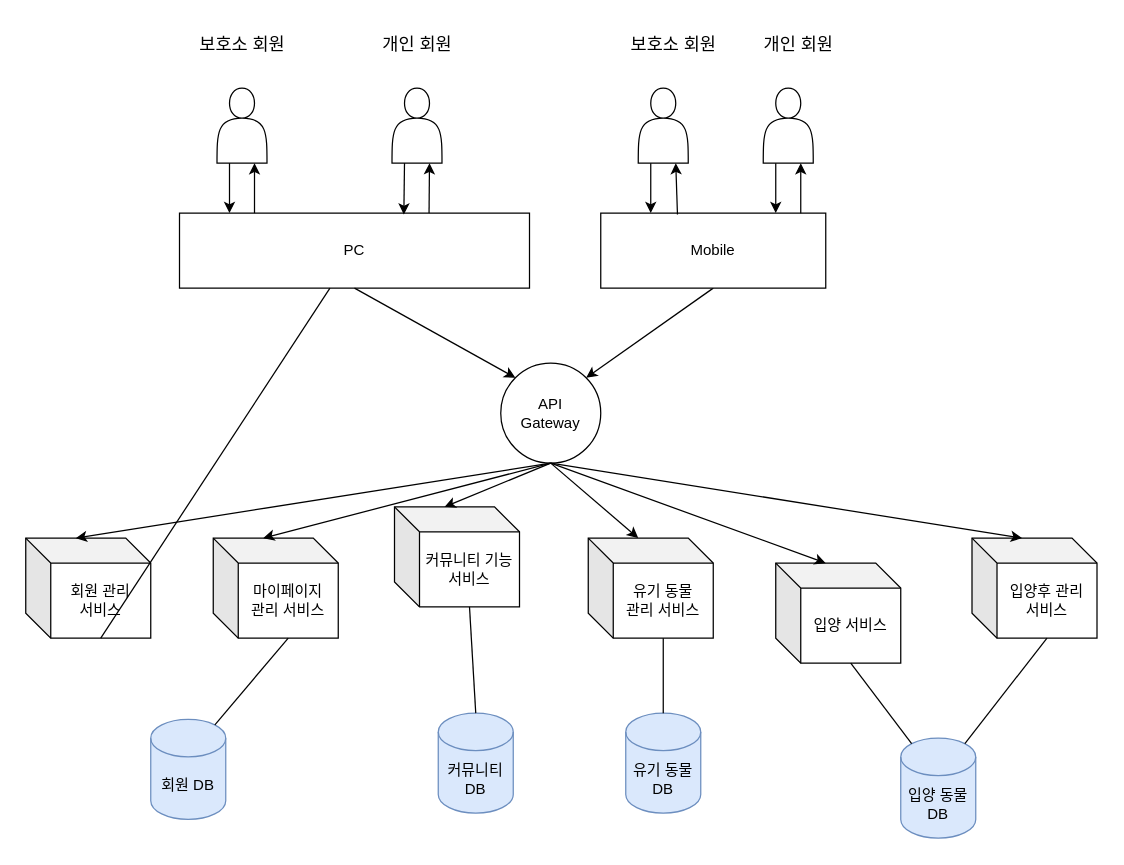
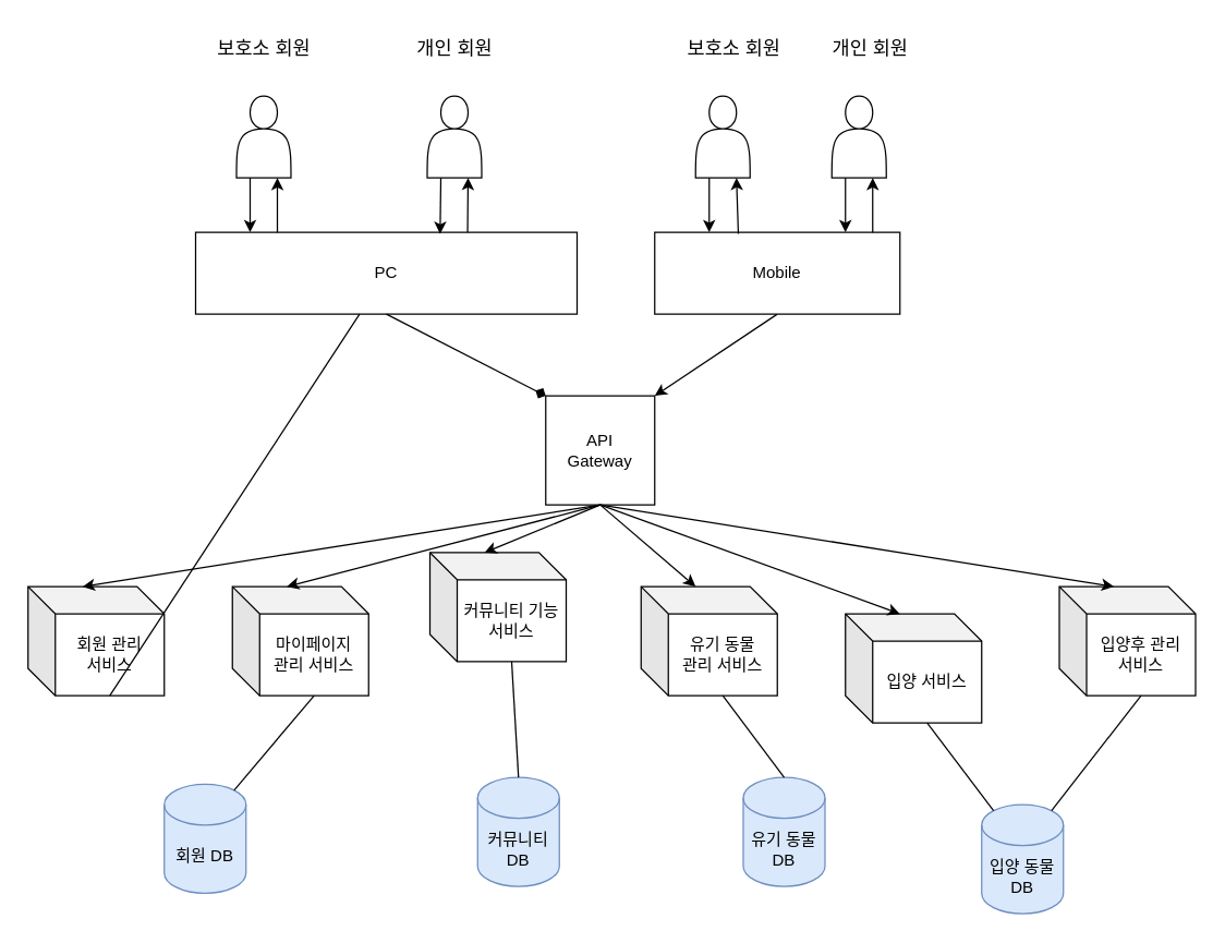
  <mxCell id="0" />
  <mxCell id="1" parent="0" />
  <mxCell id="2" value="" style="shape=actor;whiteSpace=wrap;html=1;" vertex="1" parent="1"><mxGeometry x="173" y="70" width="40" height="60" as="geometry" /></mxCell>
  <mxCell id="3" value="" style="shape=actor;whiteSpace=wrap;html=1;" vertex="1" parent="1"><mxGeometry x="313" y="70" width="40" height="60" as="geometry" /></mxCell>
  <mxCell id="4" value="" style="shape=actor;whiteSpace=wrap;html=1;" vertex="1" parent="1"><mxGeometry x="510" y="70" width="40" height="60" as="geometry" /></mxCell>
- <mxCell id="5" value="API&lt;br&gt;Gateway" style="ellipse;whiteSpace=wrap;html=1;aspect=fixed;" vertex="1" parent="1"><mxGeometry x="400" y="290" width="80" height="80" as="geometry" /></mxCell>
+ <mxCell id="5" value="API&lt;br&gt;Gateway" style="whiteSpace=wrap;html=1;aspect=fixed;rounded=0;" vertex="1" parent="1"><mxGeometry x="400" y="290" width="80" height="80" as="geometry" /></mxCell>
  <mxCell id="6" value="PC" style="rounded=0;whiteSpace=wrap;html=1;" vertex="1" parent="1"><mxGeometry x="143" y="170" width="280" height="60" as="geometry" /></mxCell>
  <mxCell id="7" value="" style="endArrow=classic;html=1;rounded=0;entryX=1;entryY=0;entryDx=0;entryDy=0;exitX=0.5;exitY=1;exitDx=0;exitDy=0;" edge="1" parent="1" source="8" target="5"><mxGeometry width="50" height="50" relative="1" as="geometry"><mxPoint x="423" y="400" as="sourcePoint" /><mxPoint x="473" y="350" as="targetPoint" /><Array as="points" /></mxGeometry></mxCell>
  <mxCell id="8" value="Mobile" style="rounded=0;whiteSpace=wrap;html=1;" vertex="1" parent="1"><mxGeometry x="480" y="170" width="180" height="60" as="geometry" /></mxCell>
  <mxCell id="9" value="" style="shape=actor;whiteSpace=wrap;html=1;" vertex="1" parent="1"><mxGeometry x="610" y="70" width="40" height="60" as="geometry" /></mxCell>
  <mxCell id="10" value="회원 관리&lt;br&gt;서비스" style="shape=cube;whiteSpace=wrap;html=1;boundedLbl=1;backgroundOutline=1;darkOpacity=0.05;darkOpacity2=0.1;" vertex="1" parent="1"><mxGeometry x="20" y="430" width="100" height="80" as="geometry" /></mxCell>
  <mxCell id="11" value="유기 동물&lt;br&gt;관리 서비스" style="shape=cube;whiteSpace=wrap;html=1;boundedLbl=1;backgroundOutline=1;darkOpacity=0.05;darkOpacity2=0.1;" vertex="1" parent="1"><mxGeometry x="470" y="430" width="100" height="80" as="geometry" /></mxCell>
  <mxCell id="12" value="입양 서비스" style="shape=cube;whiteSpace=wrap;html=1;boundedLbl=1;backgroundOutline=1;darkOpacity=0.05;darkOpacity2=0.1;" vertex="1" parent="1"><mxGeometry x="620" y="450" width="100" height="80" as="geometry" /></mxCell>
  <mxCell id="13" value="마이페이지&lt;br&gt;관리 서비스" style="shape=cube;whiteSpace=wrap;html=1;boundedLbl=1;backgroundOutline=1;darkOpacity=0.05;darkOpacity2=0.1;" vertex="1" parent="1"><mxGeometry x="170" y="430" width="100" height="80" as="geometry" /></mxCell>
  <mxCell id="14" value="커뮤니티 기능&lt;br&gt;서비스" style="shape=cube;whiteSpace=wrap;html=1;boundedLbl=1;backgroundOutline=1;darkOpacity=0.05;darkOpacity2=0.1;" vertex="1" parent="1"><mxGeometry x="315" y="405" width="100" height="80" as="geometry" /></mxCell>
  <mxCell id="15" value="입양후 관리&lt;br&gt;서비스" style="shape=cube;whiteSpace=wrap;html=1;boundedLbl=1;backgroundOutline=1;darkOpacity=0.05;darkOpacity2=0.1;" vertex="1" parent="1"><mxGeometry x="777" y="430" width="100" height="80" as="geometry" /></mxCell>
  <mxCell id="16" value="회원 DB" style="shape=cylinder3;whiteSpace=wrap;html=1;boundedLbl=1;backgroundOutline=1;size=15;fillColor=#dae8fc;strokeColor=#6c8ebf;" vertex="1" parent="1"><mxGeometry x="120" y="575" width="60" height="80" as="geometry" /></mxCell>
  <mxCell id="17" value="커뮤니티&lt;br&gt;DB" style="shape=cylinder3;whiteSpace=wrap;html=1;boundedLbl=1;backgroundOutline=1;size=15;fillColor=#dae8fc;strokeColor=#6c8ebf;" vertex="1" parent="1"><mxGeometry x="350" y="570" width="60" height="80" as="geometry" /></mxCell>
- <mxCell id="18" value="유기 동물&lt;br&gt;DB" style="shape=cylinder3;whiteSpace=wrap;html=1;boundedLbl=1;backgroundOutline=1;size=15;fillColor=#dae8fc;strokeColor=#6c8ebf;" vertex="1" parent="1"><mxGeometry x="500" y="570" width="60" height="80" as="geometry" /></mxCell>
+ <mxCell id="18" value="유기 동물&lt;br&gt;DB" style="shape=cylinder3;whiteSpace=wrap;html=1;boundedLbl=1;backgroundOutline=1;size=15;fillColor=#dae8fc;strokeColor=#6c8ebf;" vertex="1" parent="1"><mxGeometry x="545" y="570" width="60" height="80" as="geometry" /></mxCell>
  <mxCell id="19" value="입양 동물&lt;br&gt;DB" style="shape=cylinder3;whiteSpace=wrap;html=1;boundedLbl=1;backgroundOutline=1;size=15;fillColor=#dae8fc;strokeColor=#6c8ebf;" vertex="1" parent="1"><mxGeometry x="720" y="590" width="60" height="80" as="geometry" /></mxCell>
  <mxCell id="20" value="" style="endArrow=none;html=1;rounded=0;exitX=0;exitY=0;exitDx=60;exitDy=80;exitPerimeter=0;" edge="1" parent="1" source="10" target="6"><mxGeometry width="50" height="50" relative="1" as="geometry"><mxPoint x="390" y="390" as="sourcePoint" /><mxPoint x="440" y="340" as="targetPoint" /></mxGeometry></mxCell>
  <mxCell id="21" value="" style="endArrow=none;html=1;rounded=0;exitX=0;exitY=0;exitDx=60;exitDy=80;exitPerimeter=0;entryX=0.855;entryY=0;entryDx=0;entryDy=4.35;entryPerimeter=0;" edge="1" parent="1" source="13" target="16"><mxGeometry width="50" height="50" relative="1" as="geometry"><mxPoint x="390" y="390" as="sourcePoint" /><mxPoint x="440" y="340" as="targetPoint" /></mxGeometry></mxCell>
  <mxCell id="22" value="" style="endArrow=none;html=1;rounded=0;entryX=0;entryY=0;entryDx=60;entryDy=80;entryPerimeter=0;exitX=0.5;exitY=0;exitDx=0;exitDy=0;exitPerimeter=0;" edge="1" parent="1" source="17" target="14"><mxGeometry width="50" height="50" relative="1" as="geometry"><mxPoint x="390" y="390" as="sourcePoint" /><mxPoint x="440" y="340" as="targetPoint" /></mxGeometry></mxCell>
  <mxCell id="23" value="" style="endArrow=none;html=1;rounded=0;entryX=0;entryY=0;entryDx=60;entryDy=80;entryPerimeter=0;exitX=0.5;exitY=0;exitDx=0;exitDy=0;exitPerimeter=0;" edge="1" parent="1" source="18" target="11"><mxGeometry width="50" height="50" relative="1" as="geometry"><mxPoint x="390" y="390" as="sourcePoint" /><mxPoint x="440" y="340" as="targetPoint" /></mxGeometry></mxCell>
  <mxCell id="24" value="" style="endArrow=none;html=1;rounded=0;entryX=0;entryY=0;entryDx=60;entryDy=80;entryPerimeter=0;exitX=0.145;exitY=0;exitDx=0;exitDy=4.35;exitPerimeter=0;" edge="1" parent="1" source="19" target="12"><mxGeometry width="50" height="50" relative="1" as="geometry"><mxPoint x="390" y="390" as="sourcePoint" /><mxPoint x="440" y="340" as="targetPoint" /></mxGeometry></mxCell>
  <mxCell id="25" value="" style="endArrow=none;html=1;rounded=0;entryX=0;entryY=0;entryDx=60;entryDy=80;entryPerimeter=0;exitX=0.855;exitY=0;exitDx=0;exitDy=4.35;exitPerimeter=0;" edge="1" parent="1" source="19" target="15"><mxGeometry width="50" height="50" relative="1" as="geometry"><mxPoint x="390" y="390" as="sourcePoint" /><mxPoint x="440" y="340" as="targetPoint" /></mxGeometry></mxCell>
  <mxCell id="26" value="" style="endArrow=classic;html=1;rounded=0;entryX=0;entryY=0;entryDx=40;entryDy=0;entryPerimeter=0;exitX=0.5;exitY=1;exitDx=0;exitDy=0;" edge="1" parent="1" source="5" target="10"><mxGeometry width="50" height="50" relative="1" as="geometry"><mxPoint x="510" y="430" as="sourcePoint" /><mxPoint x="560" y="380" as="targetPoint" /></mxGeometry></mxCell>
  <mxCell id="27" value="" style="endArrow=classic;html=1;rounded=0;entryX=0;entryY=0;entryDx=40;entryDy=0;entryPerimeter=0;exitX=0.5;exitY=1;exitDx=0;exitDy=0;" edge="1" parent="1" source="5" target="13"><mxGeometry width="50" height="50" relative="1" as="geometry"><mxPoint x="510" y="430" as="sourcePoint" /><mxPoint x="560" y="380" as="targetPoint" /></mxGeometry></mxCell>
  <mxCell id="28" value="" style="endArrow=classic;html=1;rounded=0;exitX=0.5;exitY=1;exitDx=0;exitDy=0;entryX=0;entryY=0;entryDx=40;entryDy=0;entryPerimeter=0;" edge="1" parent="1" source="5" target="14"><mxGeometry width="50" height="50" relative="1" as="geometry"><mxPoint x="510" y="430" as="sourcePoint" /><mxPoint x="560" y="380" as="targetPoint" /></mxGeometry></mxCell>
  <mxCell id="29" value="" style="endArrow=classic;html=1;rounded=0;exitX=0.5;exitY=1;exitDx=0;exitDy=0;entryX=0;entryY=0;entryDx=40;entryDy=0;entryPerimeter=0;" edge="1" parent="1" source="5" target="11"><mxGeometry width="50" height="50" relative="1" as="geometry"><mxPoint x="510" y="430" as="sourcePoint" /><mxPoint x="560" y="380" as="targetPoint" /></mxGeometry></mxCell>
  <mxCell id="30" value="" style="endArrow=classic;html=1;rounded=0;entryX=0;entryY=0;entryDx=40;entryDy=0;entryPerimeter=0;exitX=0.5;exitY=1;exitDx=0;exitDy=0;" edge="1" parent="1" source="5" target="12"><mxGeometry width="50" height="50" relative="1" as="geometry"><mxPoint x="510" y="430" as="sourcePoint" /><mxPoint x="560" y="380" as="targetPoint" /></mxGeometry></mxCell>
  <mxCell id="31" value="" style="endArrow=classic;html=1;rounded=0;entryX=0;entryY=0;entryDx=40;entryDy=0;entryPerimeter=0;exitX=0.5;exitY=1;exitDx=0;exitDy=0;" edge="1" parent="1" source="5" target="15"><mxGeometry width="50" height="50" relative="1" as="geometry"><mxPoint x="510" y="430" as="sourcePoint" /><mxPoint x="560" y="380" as="targetPoint" /></mxGeometry></mxCell>
- <mxCell id="32" value="" style="endArrow=classic;html=1;rounded=0;entryX=0;entryY=0;entryDx=0;entryDy=0;exitX=0.5;exitY=1;exitDx=0;exitDy=0;" edge="1" parent="1" source="6" target="5"><mxGeometry width="50" height="50" relative="1" as="geometry"><mxPoint x="420" y="430" as="sourcePoint" /><mxPoint x="470" y="380" as="targetPoint" /></mxGeometry></mxCell>
+ <mxCell id="32" value="" style="endArrow=diamond;html=1;rounded=0;entryX=0;entryY=0;entryDx=0;entryDy=0;exitX=0.5;exitY=1;exitDx=0;exitDy=0;" edge="1" parent="1" source="6" target="5"><mxGeometry width="50" height="50" relative="1" as="geometry"><mxPoint x="420" y="430" as="sourcePoint" /><mxPoint x="470" y="380" as="targetPoint" /></mxGeometry></mxCell>
  <mxCell id="33" value="" style="endArrow=classic;html=1;rounded=0;" edge="1" parent="1"><mxGeometry width="50" height="50" relative="1" as="geometry"><mxPoint x="183" y="130" as="sourcePoint" /><mxPoint x="183" y="170" as="targetPoint" /></mxGeometry></mxCell>
  <mxCell id="34" value="" style="endArrow=classic;html=1;rounded=0;exitX=0.25;exitY=1;exitDx=0;exitDy=0;entryX=0.641;entryY=0.019;entryDx=0;entryDy=0;entryPerimeter=0;" edge="1" parent="1" source="3" target="6"><mxGeometry width="50" height="50" relative="1" as="geometry"><mxPoint x="193" y="140" as="sourcePoint" /><mxPoint x="330" y="170" as="targetPoint" /></mxGeometry></mxCell>
  <mxCell id="35" value="" style="endArrow=classic;html=1;rounded=0;exitX=0.25;exitY=1;exitDx=0;exitDy=0;" edge="1" parent="1" source="4"><mxGeometry width="50" height="50" relative="1" as="geometry"><mxPoint x="213" y="160" as="sourcePoint" /><mxPoint x="520" y="170" as="targetPoint" /></mxGeometry></mxCell>
  <mxCell id="36" value="" style="endArrow=classic;html=1;rounded=0;exitX=0.25;exitY=1;exitDx=0;exitDy=0;" edge="1" parent="1" source="9"><mxGeometry width="50" height="50" relative="1" as="geometry"><mxPoint x="223" y="170" as="sourcePoint" /><mxPoint x="620" y="170" as="targetPoint" /></mxGeometry></mxCell>
  <mxCell id="37" value="" style="endArrow=classic;html=1;rounded=0;entryX=0.75;entryY=1;entryDx=0;entryDy=0;" edge="1" parent="1" target="2"><mxGeometry width="50" height="50" relative="1" as="geometry"><mxPoint x="203" y="170" as="sourcePoint" /><mxPoint x="350" y="210" as="targetPoint" /></mxGeometry></mxCell>
  <mxCell id="38" value="" style="endArrow=classic;html=1;rounded=0;entryX=0.75;entryY=1;entryDx=0;entryDy=0;exitX=0.713;exitY=0;exitDx=0;exitDy=0;exitPerimeter=0;" edge="1" parent="1" source="6" target="3"><mxGeometry width="50" height="50" relative="1" as="geometry"><mxPoint x="213" y="180" as="sourcePoint" /><mxPoint x="213" y="140" as="targetPoint" /></mxGeometry></mxCell>
  <mxCell id="39" value="" style="endArrow=classic;html=1;rounded=0;entryX=0.75;entryY=1;entryDx=0;entryDy=0;exitX=0.341;exitY=0.019;exitDx=0;exitDy=0;exitPerimeter=0;" edge="1" parent="1" source="8" target="4"><mxGeometry width="50" height="50" relative="1" as="geometry"><mxPoint x="223" y="190" as="sourcePoint" /><mxPoint x="223" y="150" as="targetPoint" /></mxGeometry></mxCell>
  <mxCell id="40" value="" style="endArrow=classic;html=1;rounded=0;entryX=0.75;entryY=1;entryDx=0;entryDy=0;" edge="1" parent="1" target="9"><mxGeometry width="50" height="50" relative="1" as="geometry"><mxPoint x="640" y="170" as="sourcePoint" /><mxPoint x="233" y="160" as="targetPoint" /></mxGeometry></mxCell>
  <mxCell id="41" value="보호소 회원" style="text;html=1;strokeColor=none;fillColor=none;align=center;verticalAlign=middle;whiteSpace=wrap;rounded=0;fontSize=14;" vertex="1" parent="1"><mxGeometry x="154.5" y="20" width="77" height="30" as="geometry" /></mxCell>
  <mxCell id="42" value="개인 회원" style="text;html=1;strokeColor=none;fillColor=none;align=center;verticalAlign=middle;whiteSpace=wrap;rounded=0;fontSize=14;" vertex="1" parent="1"><mxGeometry x="294.5" y="20" width="77" height="30" as="geometry" /></mxCell>
  <mxCell id="43" value="보호소 회원" style="text;html=1;strokeColor=none;fillColor=none;align=center;verticalAlign=middle;whiteSpace=wrap;rounded=0;fontSize=14;" vertex="1" parent="1"><mxGeometry x="500" y="20" width="77" height="30" as="geometry" /></mxCell>
  <mxCell id="44" value="개인 회원" style="text;html=1;strokeColor=none;fillColor=none;align=center;verticalAlign=middle;whiteSpace=wrap;rounded=0;fontSize=14;" vertex="1" parent="1"><mxGeometry x="600" y="20" width="77" height="30" as="geometry" /></mxCell>
